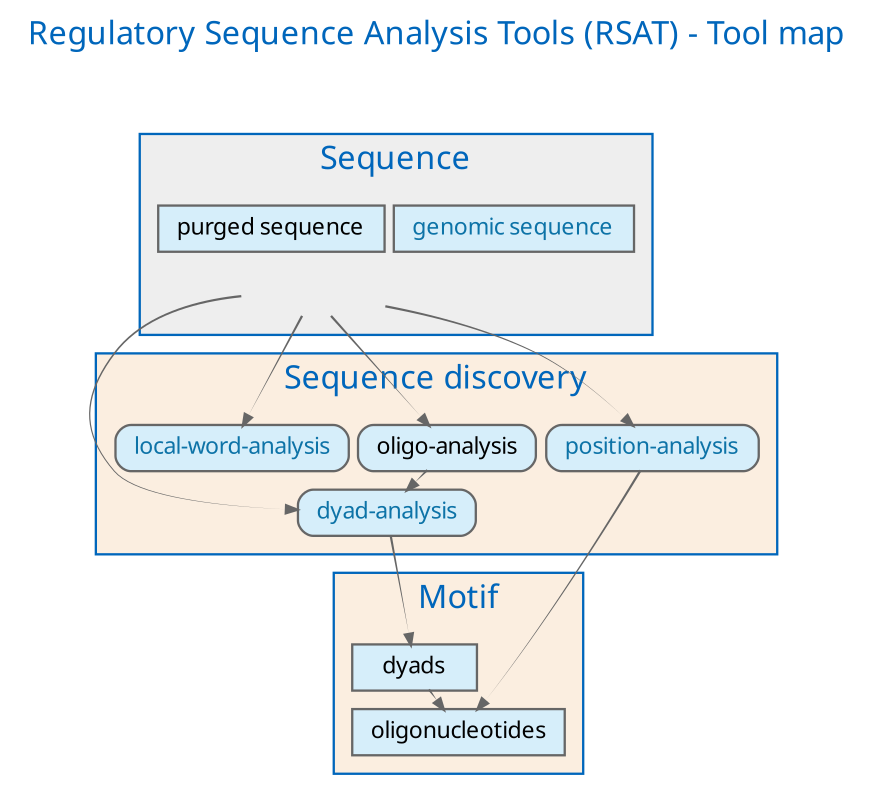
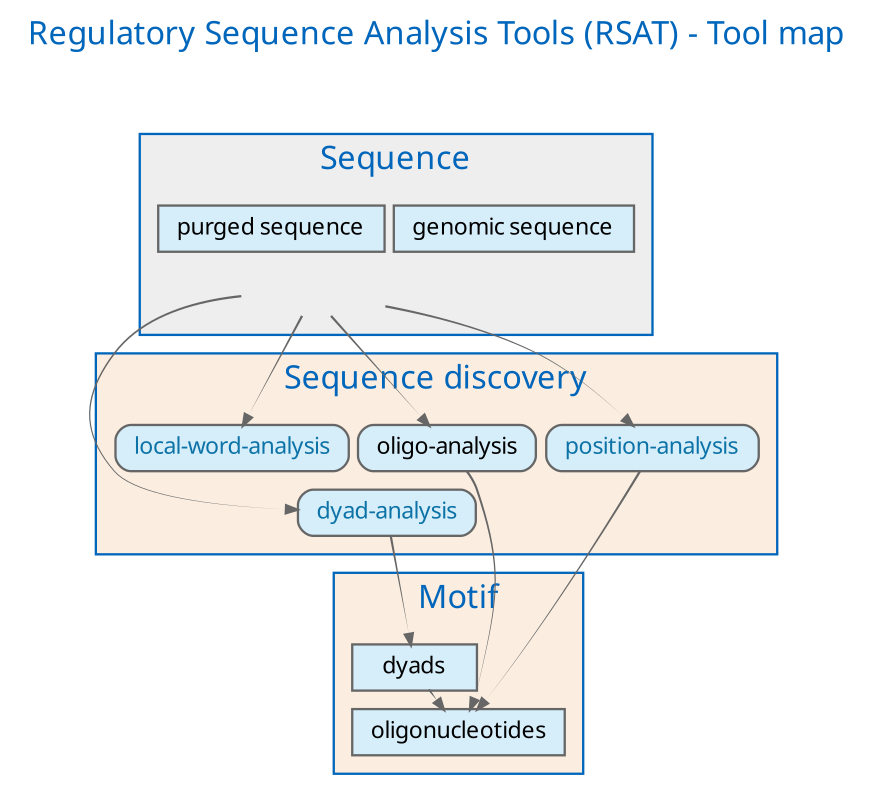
  digraph {
    fontcolor="#0066BB"
    fontname=ArialBlack
    fontsize=14
    label="Regulatory Sequence Analysis Tools (RSAT) - Tool map"
    labelloc=t
    nodesep=0.05
    ranksep=0.1
    node [color="#666666" fillcolor="#D6EEFA" fontname=ArialMT fontsize=10 shape=record style=filled]
    edge [arrowsize=0.5 color="#666666" fontname=ArialMT fontsize=10 labelfontname=ArialMT labelfontsize=10 style=tapered]
-   n1 [height=0.2 label="{genomic sequence}" fontcolor="#0D73A7"]
+   n1 [height=0.2 label="{genomic sequence}"]
    sequence [height=0.2 style=invis fillcolor=""]
    n3 [height=0.2 label="{purged sequence}"]
    n4 [fontcolor=black height=0.2 label="{oligo-analysis}" style="rounded, filled"]
    n5 [fontcolor="#0D73A7" height=0.2 label="{position-analysis}" style="rounded, filled"]
    n6 [fontcolor="#0D73A7" height=0.2 label="{dyad-analysis}" style="rounded, filled"]
    n7 [fontcolor="#0D73A7" height=0.2 label="{local-word-analysis}" style="rounded, filled"]
    n8 [height=0.2 label="{oligonucleotides}"]
    n9 [height=0.2 label="{dyads}"]
    subgraph cluster_1 {
      bgcolor="#EEEEEE"
      color="#0066BB"
      label=Sequence
      n1
      sequence
      n3
    }
    subgraph cluster_2 {
      bgcolor="#FBEEE0"
      color="#0066BB"
      label="Sequence discovery"
      n4
      n5
      n6
      n7
    }
    subgraph cluster_3 {
      bgcolor="#FBEEE0"
      color="#0066BB"
      label=Motif
      n8
      n9
    }
    n1 -> sequence [style=invis]
    sequence -> n4
    sequence -> n5
    sequence -> n6
    sequence -> n7
    n3 -> sequence [style=invis]
-   n4 -> n6
+   n4 -> n8
    n5 -> n8
    n6 -> n9
    n9 -> n8
  }
